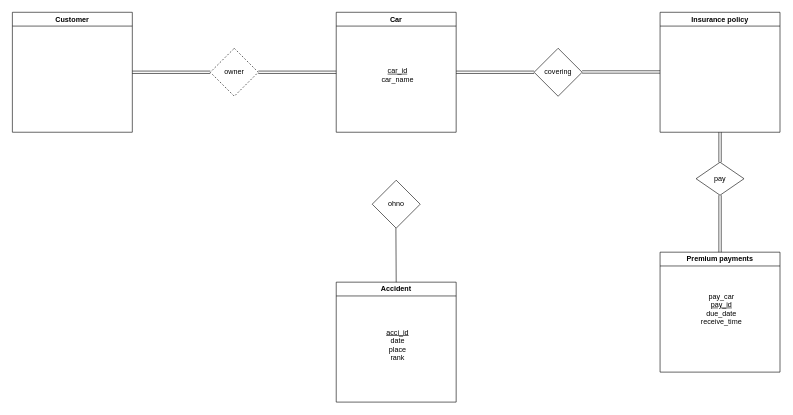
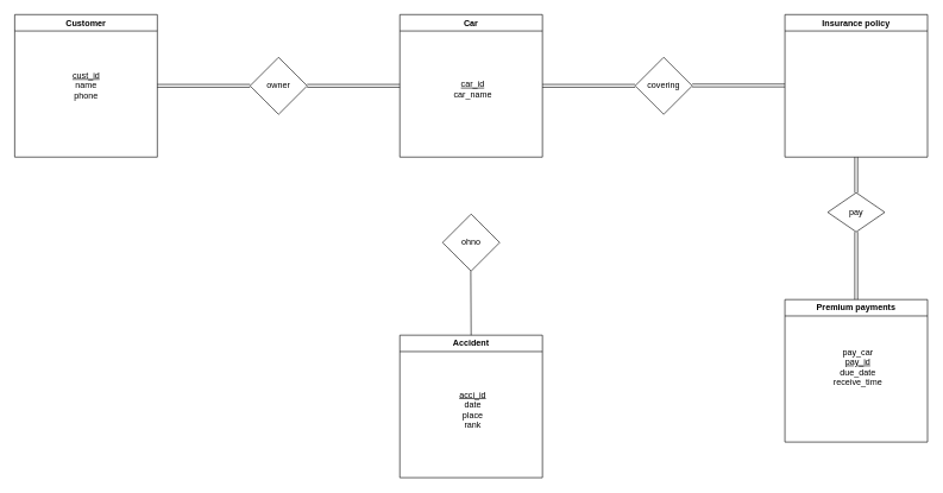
  <mxCell id="0" />
  <mxCell id="1" parent="0" />
  <mxCell id="2" value="Customer" style="swimlane;whiteSpace=wrap;html=1;" vertex="1" parent="1"><mxGeometry x="20" y="20" width="200" height="200" as="geometry" /></mxCell>
+ <mxCell id="3" value="&lt;u&gt;cust_id&lt;/u&gt;&lt;br&gt;name&lt;br&gt;phone" style="text;html=1;align=center;verticalAlign=middle;resizable=0;points=[];autosize=1;strokeColor=none;fillColor=none;" vertex="1" parent="2"><mxGeometry x="65" y="70" width="70" height="60" as="geometry" /></mxCell>
  <mxCell id="4" value="Car" style="swimlane;whiteSpace=wrap;html=1;" vertex="1" parent="1"><mxGeometry x="560" y="20" width="200" height="200" as="geometry" /></mxCell>
  <mxCell id="5" value="Accident" style="swimlane;whiteSpace=wrap;html=1;" vertex="1" parent="1"><mxGeometry x="560" y="470" width="200" height="200" as="geometry" /></mxCell>
  <mxCell id="6" value="&lt;u&gt;acci_id&lt;/u&gt;&lt;br&gt;date&lt;br&gt;place&lt;br&gt;rank" style="text;html=1;align=center;verticalAlign=middle;resizable=0;points=[];autosize=1;strokeColor=none;fillColor=none;" vertex="1" parent="5"><mxGeometry x="67" y="65" width="70" height="80" as="geometry" /></mxCell>
  <mxCell id="7" value="Insurance policy" style="swimlane;whiteSpace=wrap;html=1;" vertex="1" parent="1"><mxGeometry x="1100" y="20" width="200" height="200" as="geometry" /></mxCell>
  <mxCell id="8" value="Premium payments" style="swimlane;whiteSpace=wrap;html=1;" vertex="1" parent="1"><mxGeometry x="1100" y="420" width="200" height="200" as="geometry" /></mxCell>
- <mxCell id="9" value="owner" style="rhombus;whiteSpace=wrap;html=1;dashed=1;" vertex="1" parent="1"><mxGeometry x="350" y="80" width="80" height="80" as="geometry" /></mxCell>
+ <mxCell id="9" value="owner" style="rhombus;whiteSpace=wrap;html=1;" vertex="1" parent="1"><mxGeometry x="350" y="80" width="80" height="80" as="geometry" /></mxCell>
  <mxCell id="10" value="" style="shape=link;html=1;rounded=0;exitX=1;exitY=0.5;exitDx=0;exitDy=0;entryX=0;entryY=0.5;entryDx=0;entryDy=0;" edge="1" parent="1" source="2" target="9"><mxGeometry width="100" relative="1" as="geometry"><mxPoint x="340" y="310" as="sourcePoint" /><mxPoint x="440" y="310" as="targetPoint" /></mxGeometry></mxCell>
  <mxCell id="11" value="" style="shape=link;html=1;rounded=0;exitX=1;exitY=0.5;exitDx=0;exitDy=0;entryX=0;entryY=0.5;entryDx=0;entryDy=0;" edge="1" parent="1" source="9" target="4"><mxGeometry width="100" relative="1" as="geometry"><mxPoint x="340" y="310" as="sourcePoint" /><mxPoint x="440" y="310" as="targetPoint" /></mxGeometry></mxCell>
  <mxCell id="12" value="&lt;u&gt;car_id&lt;br&gt;&lt;/u&gt;car_name" style="text;html=1;align=center;verticalAlign=middle;resizable=0;points=[];autosize=1;strokeColor=none;fillColor=none;" vertex="1" parent="1"><mxGeometry x="617" y="100" width="90" height="50" as="geometry" /></mxCell>
  <mxCell id="13" value="ohno" style="rhombus;whiteSpace=wrap;html=1;" vertex="1" parent="1"><mxGeometry x="620" y="300" width="80" height="80" as="geometry" /></mxCell>
  <mxCell id="14" value="covering" style="rhombus;whiteSpace=wrap;html=1;" vertex="1" parent="1"><mxGeometry x="890" y="80" width="80" height="80" as="geometry" /></mxCell>
  <mxCell id="15" value="" style="shape=link;html=1;rounded=0;exitX=1;exitY=0.5;exitDx=0;exitDy=0;entryX=0;entryY=0.5;entryDx=0;entryDy=0;" edge="1" parent="1" source="4" target="14"><mxGeometry width="100" relative="1" as="geometry"><mxPoint x="440" y="130" as="sourcePoint" /><mxPoint x="570" y="130" as="targetPoint" /></mxGeometry></mxCell>
  <mxCell id="16" value="" style="shape=link;html=1;rounded=0;exitX=1;exitY=0.5;exitDx=0;exitDy=0;entryX=0;entryY=0.5;entryDx=0;entryDy=0;" edge="1" parent="1"><mxGeometry width="100" relative="1" as="geometry"><mxPoint x="970" y="119.5" as="sourcePoint" /><mxPoint x="1100" y="119.5" as="targetPoint" /></mxGeometry></mxCell>
  <mxCell id="17" value="" style="endArrow=none;html=1;rounded=0;entryX=0.5;entryY=1;entryDx=0;entryDy=0;exitX=0.5;exitY=0;exitDx=0;exitDy=0;" edge="1" parent="1" source="5"><mxGeometry width="50" height="50" relative="1" as="geometry"><mxPoint x="659.5" y="460" as="sourcePoint" /><mxPoint x="659.5" y="380" as="targetPoint" /></mxGeometry></mxCell>
  <mxCell id="18" value="pay" style="rhombus;whiteSpace=wrap;html=1;" vertex="1" parent="1"><mxGeometry x="1160" y="270" width="80" height="55" as="geometry" /></mxCell>
  <mxCell id="19" value="pay_car&lt;br&gt;&lt;u&gt;pay_id&lt;/u&gt;&lt;br&gt;due_date&lt;br&gt;receive_time" style="text;html=1;align=center;verticalAlign=middle;resizable=0;points=[];autosize=1;strokeColor=none;fillColor=none;" vertex="1" parent="1"><mxGeometry x="1152" y="475" width="100" height="80" as="geometry" /></mxCell>
  <mxCell id="20" value="" style="shape=link;html=1;rounded=0;exitX=0.5;exitY=0;exitDx=0;exitDy=0;entryX=0.5;entryY=1;entryDx=0;entryDy=0;" edge="1" parent="1" source="18" target="7"><mxGeometry width="100" relative="1" as="geometry"><mxPoint x="980" y="129.5" as="sourcePoint" /><mxPoint x="1110" y="129.5" as="targetPoint" /></mxGeometry></mxCell>
  <mxCell id="21" value="" style="shape=link;html=1;rounded=0;exitX=0.5;exitY=0;exitDx=0;exitDy=0;entryX=0.5;entryY=1;entryDx=0;entryDy=0;" edge="1" parent="1" source="8" target="18"><mxGeometry width="100" relative="1" as="geometry"><mxPoint x="990" y="139.5" as="sourcePoint" /><mxPoint x="1120" y="139.5" as="targetPoint" /></mxGeometry></mxCell>
